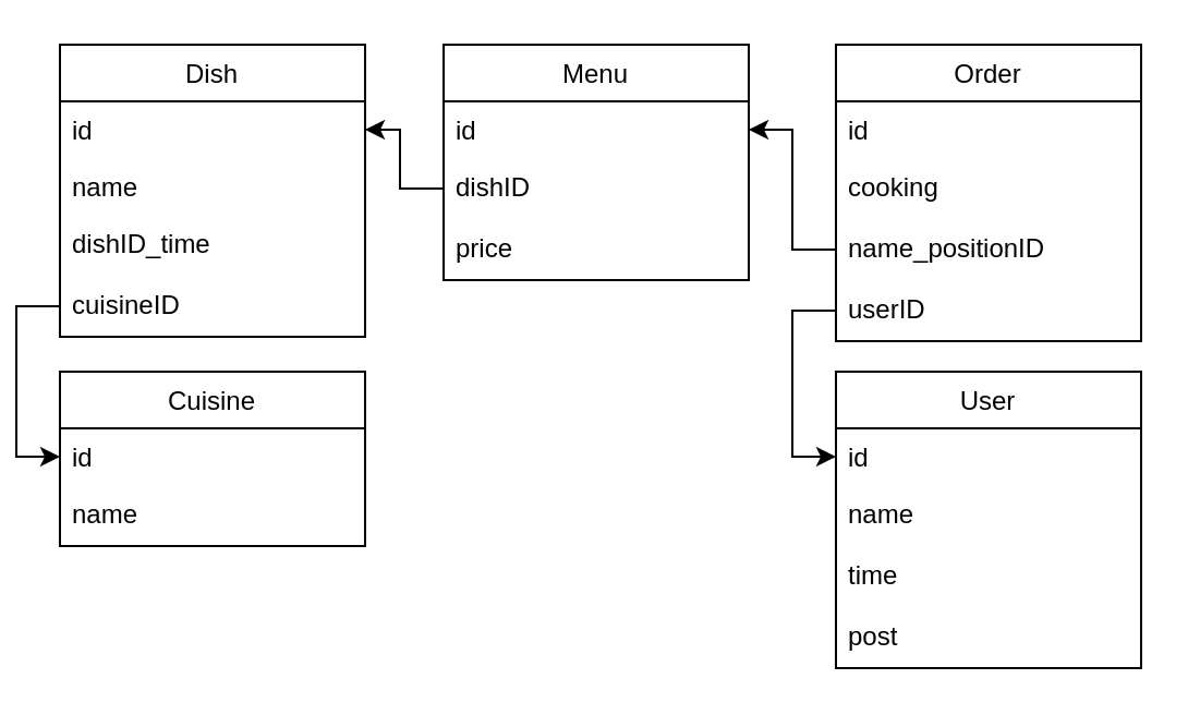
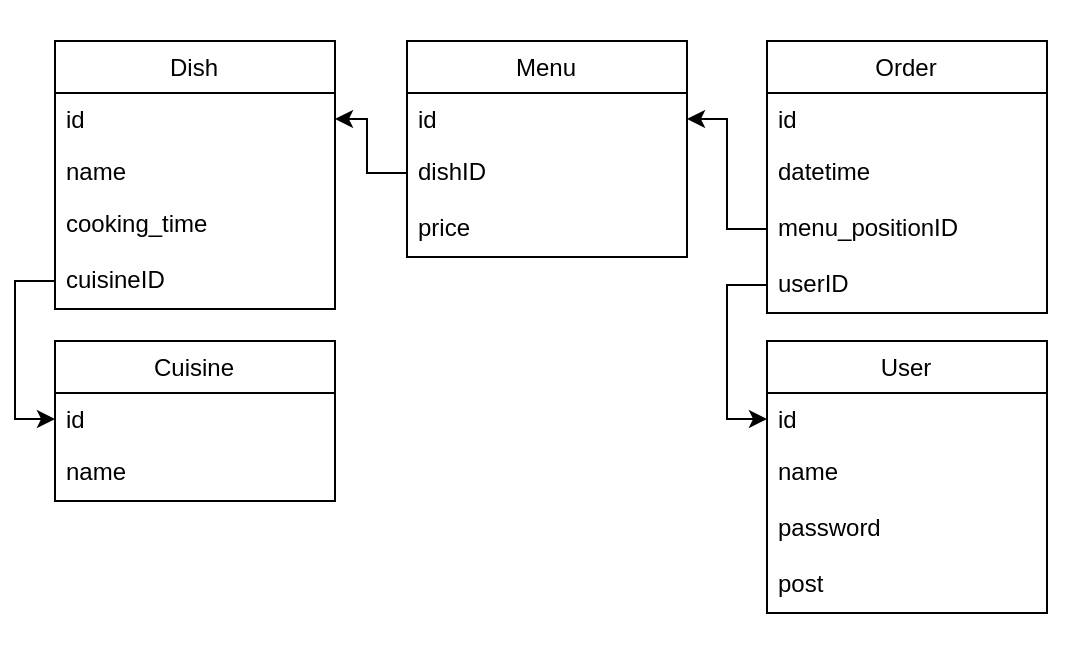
  <mxCell id="0" />
  <mxCell id="1" parent="0" />
  <mxCell id="2" value="User" style="swimlane;fontStyle=0;childLayout=stackLayout;horizontal=1;startSize=26;fillColor=none;horizontalStack=0;resizeParent=1;resizeParentMax=0;resizeLast=0;collapsible=1;marginBottom=0;verticalAlign=middle;rounded=0;swimlaneLine=1;glass=0;shadow=0;" parent="1" vertex="1"><mxGeometry x="376" y="170" width="140" height="136" as="geometry" /></mxCell>
  <mxCell id="3" value="id" style="text;strokeColor=none;fillColor=none;align=left;verticalAlign=top;spacingLeft=4;spacingRight=4;overflow=hidden;rotatable=0;points=[[0,0.5],[1,0.5]];portConstraint=eastwest;swimlaneLine=1;" parent="2" vertex="1"><mxGeometry y="26" width="140" height="26" as="geometry" /></mxCell>
  <mxCell id="4" value="name" style="text;strokeColor=none;fillColor=none;align=left;verticalAlign=top;spacingLeft=4;spacingRight=4;overflow=hidden;rotatable=0;points=[[0,0.5],[1,0.5]];portConstraint=eastwest;swimlaneLine=1;" parent="2" vertex="1"><mxGeometry y="52" width="140" height="28" as="geometry" /></mxCell>
- <mxCell id="5" value="time" style="text;strokeColor=none;fillColor=none;align=left;verticalAlign=top;spacingLeft=4;spacingRight=4;overflow=hidden;rotatable=0;points=[[0,0.5],[1,0.5]];portConstraint=eastwest;swimlaneLine=1;" parent="2" vertex="1"><mxGeometry y="80" width="140" height="28" as="geometry" /></mxCell>
+ <mxCell id="5" value="password" style="text;strokeColor=none;fillColor=none;align=left;verticalAlign=top;spacingLeft=4;spacingRight=4;overflow=hidden;rotatable=0;points=[[0,0.5],[1,0.5]];portConstraint=eastwest;swimlaneLine=1;" parent="2" vertex="1"><mxGeometry y="80" width="140" height="28" as="geometry" /></mxCell>
  <mxCell id="6" value="post" style="text;strokeColor=none;fillColor=none;align=left;verticalAlign=top;spacingLeft=4;spacingRight=4;overflow=hidden;rotatable=0;points=[[0,0.5],[1,0.5]];portConstraint=eastwest;swimlaneLine=1;" parent="2" vertex="1"><mxGeometry y="108" width="140" height="28" as="geometry" /></mxCell>
  <mxCell id="7" value="Dish" style="swimlane;fontStyle=0;childLayout=stackLayout;horizontal=1;startSize=26;fillColor=none;horizontalStack=0;resizeParent=1;resizeParentMax=0;resizeLast=0;collapsible=1;marginBottom=0;verticalAlign=middle;rounded=0;swimlaneLine=1;" parent="1" vertex="1"><mxGeometry x="20" y="20" width="140" height="134" as="geometry" /></mxCell>
  <mxCell id="8" value="id" style="text;strokeColor=none;fillColor=none;align=left;verticalAlign=top;spacingLeft=4;spacingRight=4;overflow=hidden;rotatable=0;points=[[0,0.5],[1,0.5]];portConstraint=eastwest;swimlaneLine=1;" parent="7" vertex="1"><mxGeometry y="26" width="140" height="26" as="geometry" /></mxCell>
  <mxCell id="9" value="name" style="text;strokeColor=none;fillColor=none;align=left;verticalAlign=top;spacingLeft=4;spacingRight=4;overflow=hidden;rotatable=0;points=[[0,0.5],[1,0.5]];portConstraint=eastwest;swimlaneLine=1;" parent="7" vertex="1"><mxGeometry y="52" width="140" height="26" as="geometry" /></mxCell>
- <mxCell id="10" value="dishID_time" style="text;strokeColor=none;fillColor=none;align=left;verticalAlign=top;spacingLeft=4;spacingRight=4;overflow=hidden;rotatable=0;points=[[0,0.5],[1,0.5]];portConstraint=eastwest;swimlaneLine=1;" parent="7" vertex="1"><mxGeometry y="78" width="140" height="28" as="geometry" /></mxCell>
+ <mxCell id="10" value="cooking_time" style="text;strokeColor=none;fillColor=none;align=left;verticalAlign=top;spacingLeft=4;spacingRight=4;overflow=hidden;rotatable=0;points=[[0,0.5],[1,0.5]];portConstraint=eastwest;swimlaneLine=1;" parent="7" vertex="1"><mxGeometry y="78" width="140" height="28" as="geometry" /></mxCell>
  <mxCell id="11" value="cuisineID" style="text;strokeColor=none;fillColor=none;align=left;verticalAlign=top;spacingLeft=4;spacingRight=4;overflow=hidden;rotatable=0;points=[[0,0.5],[1,0.5]];portConstraint=eastwest;swimlaneLine=1;" parent="7" vertex="1"><mxGeometry y="106" width="140" height="28" as="geometry" /></mxCell>
  <mxCell id="12" value="Menu" style="swimlane;fontStyle=0;childLayout=stackLayout;horizontal=1;startSize=26;fillColor=none;horizontalStack=0;resizeParent=1;resizeParentMax=0;resizeLast=0;collapsible=1;marginBottom=0;verticalAlign=middle;rounded=0;swimlaneLine=1;" parent="1" vertex="1"><mxGeometry x="196" y="20" width="140" height="108" as="geometry" /></mxCell>
  <mxCell id="13" value="id" style="text;strokeColor=none;fillColor=none;align=left;verticalAlign=top;spacingLeft=4;spacingRight=4;overflow=hidden;rotatable=0;points=[[0,0.5],[1,0.5]];portConstraint=eastwest;swimlaneLine=1;" parent="12" vertex="1"><mxGeometry y="26" width="140" height="26" as="geometry" /></mxCell>
  <mxCell id="14" value="dishID" style="text;strokeColor=none;fillColor=none;align=left;verticalAlign=top;spacingLeft=4;spacingRight=4;overflow=hidden;rotatable=0;points=[[0,0.5],[1,0.5]];portConstraint=eastwest;swimlaneLine=1;" parent="12" vertex="1"><mxGeometry y="52" width="140" height="28" as="geometry" /></mxCell>
  <mxCell id="15" value="price" style="text;strokeColor=none;fillColor=none;align=left;verticalAlign=top;spacingLeft=4;spacingRight=4;overflow=hidden;rotatable=0;points=[[0,0.5],[1,0.5]];portConstraint=eastwest;swimlaneLine=1;" parent="12" vertex="1"><mxGeometry y="80" width="140" height="28" as="geometry" /></mxCell>
  <mxCell id="16" value="Cuisine" style="swimlane;fontStyle=0;childLayout=stackLayout;horizontal=1;startSize=26;fillColor=none;horizontalStack=0;resizeParent=1;resizeParentMax=0;resizeLast=0;collapsible=1;marginBottom=0;verticalAlign=middle;rounded=0;swimlaneLine=1;glass=0;shadow=0;" parent="1" vertex="1"><mxGeometry x="20" y="170" width="140" height="80" as="geometry" /></mxCell>
  <mxCell id="17" value="id" style="text;strokeColor=none;fillColor=none;align=left;verticalAlign=top;spacingLeft=4;spacingRight=4;overflow=hidden;rotatable=0;points=[[0,0.5],[1,0.5]];portConstraint=eastwest;swimlaneLine=1;" parent="16" vertex="1"><mxGeometry y="26" width="140" height="26" as="geometry" /></mxCell>
  <mxCell id="18" value="name" style="text;strokeColor=none;fillColor=none;align=left;verticalAlign=top;spacingLeft=4;spacingRight=4;overflow=hidden;rotatable=0;points=[[0,0.5],[1,0.5]];portConstraint=eastwest;swimlaneLine=1;" parent="16" vertex="1"><mxGeometry y="52" width="140" height="28" as="geometry" /></mxCell>
  <mxCell id="19" value="Order" style="swimlane;fontStyle=0;childLayout=stackLayout;horizontal=1;startSize=26;fillColor=none;horizontalStack=0;resizeParent=1;resizeParentMax=0;resizeLast=0;collapsible=1;marginBottom=0;verticalAlign=middle;rounded=0;swimlaneLine=1;" parent="1" vertex="1"><mxGeometry x="376" y="20" width="140" height="136" as="geometry" /></mxCell>
  <mxCell id="20" value="id" style="text;strokeColor=none;fillColor=none;align=left;verticalAlign=top;spacingLeft=4;spacingRight=4;overflow=hidden;rotatable=0;points=[[0,0.5],[1,0.5]];portConstraint=eastwest;swimlaneLine=1;" parent="19" vertex="1"><mxGeometry y="26" width="140" height="26" as="geometry" /></mxCell>
- <mxCell id="21" value="cooking" style="text;strokeColor=none;fillColor=none;align=left;verticalAlign=top;spacingLeft=4;spacingRight=4;overflow=hidden;rotatable=0;points=[[0,0.5],[1,0.5]];portConstraint=eastwest;swimlaneLine=1;" parent="19" vertex="1"><mxGeometry y="52" width="140" height="28" as="geometry" /></mxCell>
- <mxCell id="22" value="name_positionID" style="text;strokeColor=none;fillColor=none;align=left;verticalAlign=top;spacingLeft=4;spacingRight=4;overflow=hidden;rotatable=0;points=[[0,0.5],[1,0.5]];portConstraint=eastwest;swimlaneLine=1;" parent="19" vertex="1"><mxGeometry y="80" width="140" height="28" as="geometry" /></mxCell>
+ <mxCell id="21" value="datetime" style="text;strokeColor=none;fillColor=none;align=left;verticalAlign=top;spacingLeft=4;spacingRight=4;overflow=hidden;rotatable=0;points=[[0,0.5],[1,0.5]];portConstraint=eastwest;swimlaneLine=1;" parent="19" vertex="1"><mxGeometry y="52" width="140" height="28" as="geometry" /></mxCell>
+ <mxCell id="22" value="menu_positionID" style="text;strokeColor=none;fillColor=none;align=left;verticalAlign=top;spacingLeft=4;spacingRight=4;overflow=hidden;rotatable=0;points=[[0,0.5],[1,0.5]];portConstraint=eastwest;swimlaneLine=1;" parent="19" vertex="1"><mxGeometry y="80" width="140" height="28" as="geometry" /></mxCell>
  <mxCell id="23" value="userID" style="text;strokeColor=none;fillColor=none;align=left;verticalAlign=top;spacingLeft=4;spacingRight=4;overflow=hidden;rotatable=0;points=[[0,0.5],[1,0.5]];portConstraint=eastwest;swimlaneLine=1;" parent="19" vertex="1"><mxGeometry y="108" width="140" height="28" as="geometry" /></mxCell>
  <mxCell id="24" style="edgeStyle=orthogonalEdgeStyle;rounded=0;orthogonalLoop=1;jettySize=auto;html=1;entryX=1;entryY=0.5;entryDx=0;entryDy=0;" parent="1" source="22" target="13" edge="1"><mxGeometry relative="1" as="geometry" /></mxCell>
  <mxCell id="25" style="edgeStyle=orthogonalEdgeStyle;rounded=0;orthogonalLoop=1;jettySize=auto;html=1;entryX=0;entryY=0.5;entryDx=0;entryDy=0;" parent="1" source="11" target="17" edge="1"><mxGeometry relative="1" as="geometry" /></mxCell>
  <mxCell id="26" style="edgeStyle=orthogonalEdgeStyle;rounded=0;orthogonalLoop=1;jettySize=auto;html=1;entryX=0;entryY=0.5;entryDx=0;entryDy=0;" parent="1" source="23" target="3" edge="1"><mxGeometry relative="1" as="geometry" /></mxCell>
  <mxCell id="27" style="edgeStyle=orthogonalEdgeStyle;rounded=0;orthogonalLoop=1;jettySize=auto;html=1;entryX=1;entryY=0.5;entryDx=0;entryDy=0;" parent="1" source="14" target="8" edge="1"><mxGeometry relative="1" as="geometry" /></mxCell>
